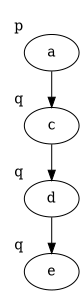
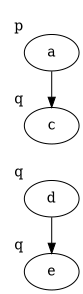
  digraph {
    node [xlabel=q]
    a [xlabel=p]
    c
    d
    e
    a -> c
-   c -> d
    d -> e
  }
